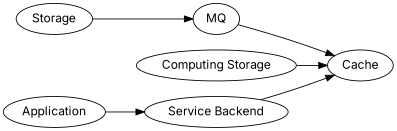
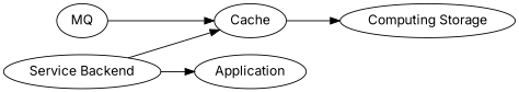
  digraph {
    fontname=Inter
    rankdir=LR
    node [fontname=Inter]
    edge [fontname=Inter]
-   Storage
    MQ
    Cache
    n4 [label="Computing Storage"]
    "Service Backend"
    Application
-   Storage -> MQ
    MQ -> Cache
-   n4 -> Cache
+   Cache -> n4
    "Service Backend" -> Cache
-   Application -> "Service Backend"
+   "Service Backend" -> Application
  }
